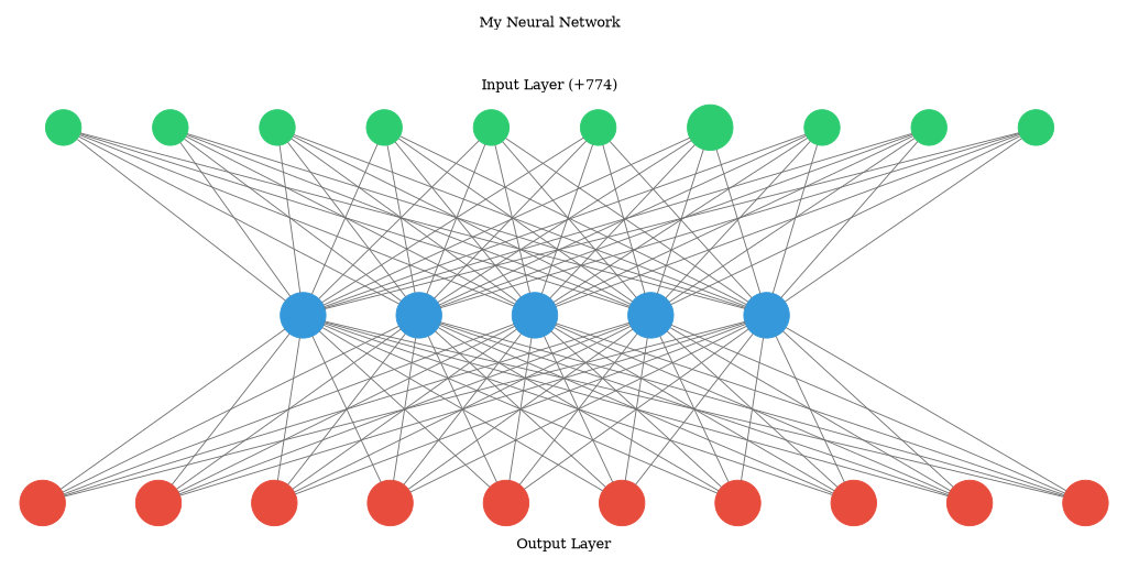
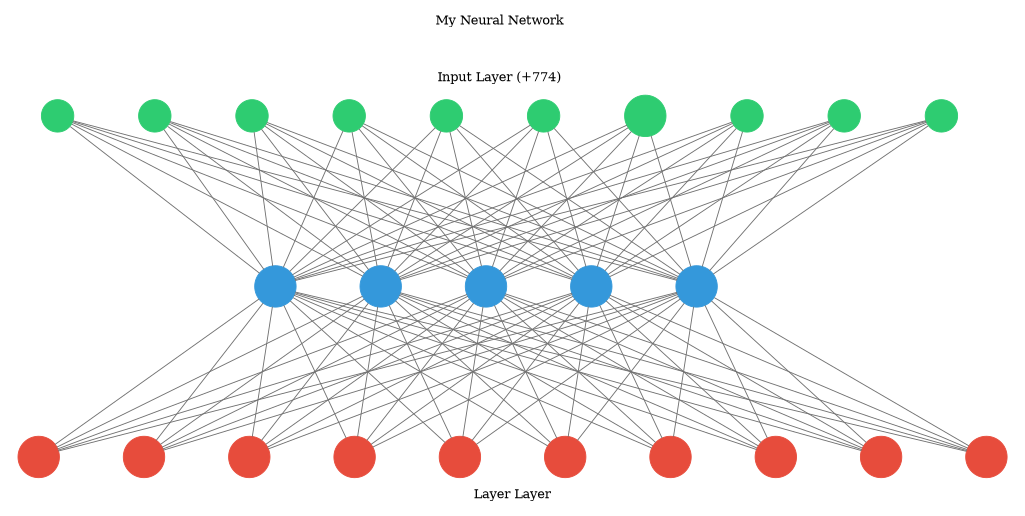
  digraph {
    arrowShape=none
    nodesep=1
    ranksep=2
    splines=false
    node [color="#2ecc71" fontcolor="#2ecc71" shape=circle style=filled]
    edge [arrowhead=none color="#707070"]
    1
    2
    3
    4
    5
    6
    7
    8
    9
    10
    11 [color="#3498db" fontcolor="#3498db"]
    12 [color="#3498db" fontcolor="#3498db"]
    13 [color="#3498db" fontcolor="#3498db"]
    14 [color="#3498db" fontcolor="#3498db"]
    15 [color="#3498db" fontcolor="#3498db"]
    16 [color="#e74c3c" fontcolor="#e74c3c"]
    17 [color="#e74c3c" fontcolor="#e74c3c"]
    18 [color="#e74c3c" fontcolor="#e74c3c"]
    19 [color="#e74c3c" fontcolor="#e74c3c"]
    20 [color="#e74c3c" fontcolor="#e74c3c"]
    21 [color="#e74c3c" fontcolor="#e74c3c"]
    22 [color="#e74c3c" fontcolor="#e74c3c"]
    23 [color="#e74c3c" fontcolor="#e74c3c"]
    24 [color="#e74c3c" fontcolor="#e74c3c"]
    25 [color="#e74c3c" fontcolor="#e74c3c"]
    subgraph cluster_1 {
      color=white
      label="My Neural Network\n\n\n\nInput Layer (+774)"
      rank=same
      1
      2
      3
      4
      5
      6
      7
      8
      9
      10
    }
    subgraph cluster_2 {
      color=white
      labeljust=right
      labelloc=b
      rank=same
      11
      12
      13
      14
      15
    }
    subgraph cluster_3 {
      color=white
-     label="Output Layer"
+     label="Layer Layer"
      labeljust=1
      labelloc=bottom
      rank=same
      16
      17
      18
      19
      20
      21
      22
      23
      24
      25
    }
    1 -> 11
    1 -> 12
    1 -> 13
    1 -> 14
    1 -> 15
    2 -> 11
    2 -> 12
    2 -> 13
    2 -> 14
    2 -> 15
    3 -> 11
    3 -> 12
    3 -> 13
    3 -> 14
    3 -> 15
    4 -> 11
    4 -> 12
    4 -> 13
    4 -> 14
    4 -> 15
    5 -> 11
    5 -> 12
    5 -> 13
    5 -> 14
    5 -> 15
    6 -> 11
    6 -> 12
    6 -> 13
    6 -> 14
    6 -> 15
    7 -> 11
    7 -> 12
    7 -> 13
    7 -> 14
    7 -> 15
    8 -> 11
    8 -> 12
    8 -> 13
    8 -> 14
    8 -> 15
    9 -> 11
    9 -> 12
    9 -> 13
    9 -> 14
    9 -> 15
    10 -> 11
    10 -> 12
    10 -> 13
    10 -> 14
    10 -> 15
    11 -> 16
    11 -> 17
    11 -> 18
    11 -> 19
    11 -> 20
    11 -> 21
    11 -> 22
    11 -> 23
    11 -> 24
    11 -> 25
    12 -> 16
    12 -> 17
    12 -> 18
    12 -> 19
    12 -> 20
    12 -> 21
    12 -> 22
    12 -> 23
    12 -> 24
    12 -> 25
    13 -> 16
    13 -> 17
    13 -> 18
    13 -> 19
    13 -> 20
    13 -> 21
    13 -> 22
    13 -> 23
    13 -> 24
    13 -> 25
    14 -> 16
    14 -> 17
    14 -> 18
    14 -> 19
    14 -> 20
    14 -> 21
    14 -> 22
    14 -> 23
    14 -> 24
    14 -> 25
    15 -> 16
    15 -> 17
    15 -> 18
    15 -> 19
    15 -> 20
    15 -> 21
    15 -> 22
    15 -> 23
    15 -> 24
    15 -> 25
  }
